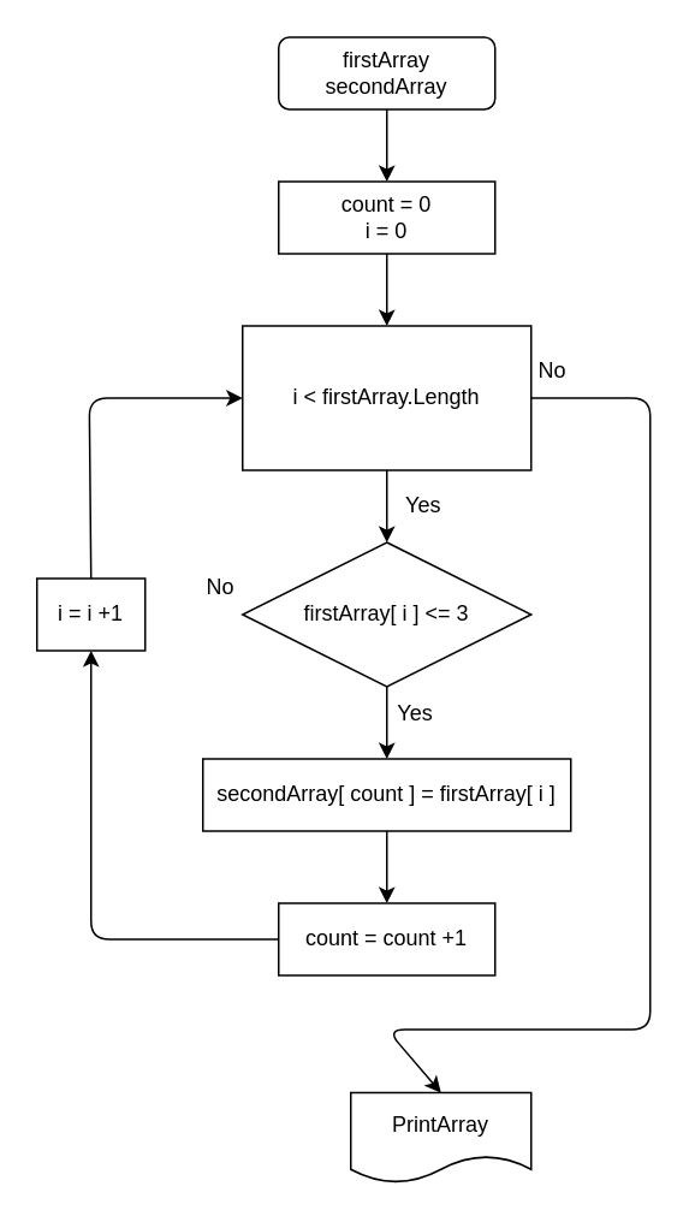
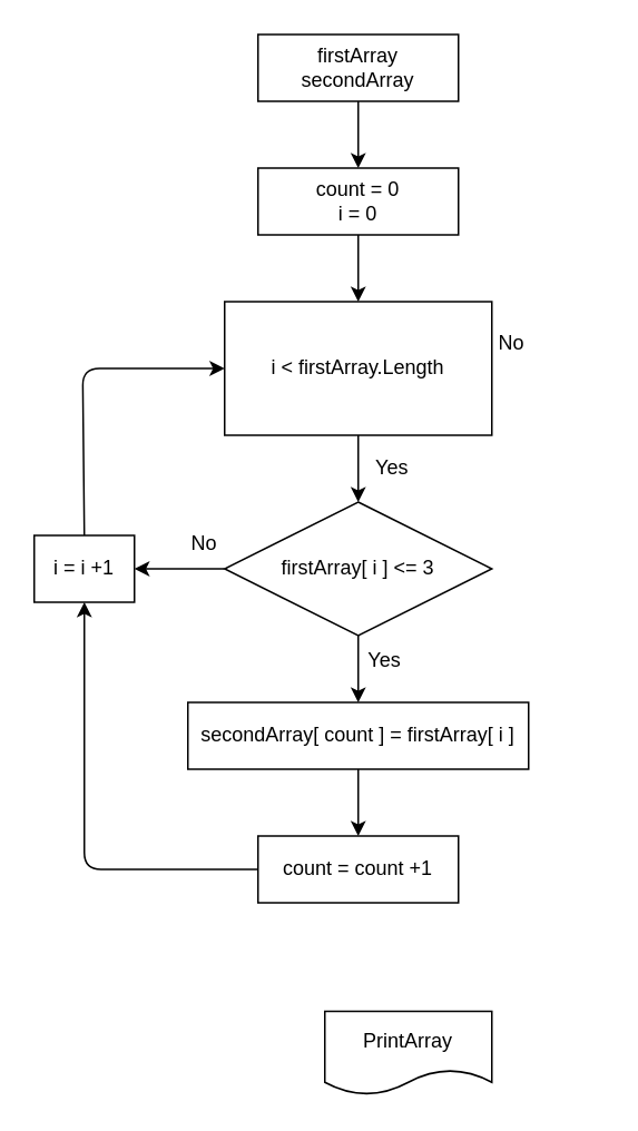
  <mxCell id="0" />
  <mxCell id="1" parent="0" />
  <mxCell id="2" style="edgeStyle=none;html=1;entryX=0.5;entryY=0;entryDx=0;entryDy=0;" parent="1" source="3" target="5" edge="1"><mxGeometry relative="1" as="geometry"><mxPoint x="210" y="100" as="targetPoint" /></mxGeometry></mxCell>
- <mxCell id="3" value="firstArray&lt;br&gt;secondArray" style="whiteSpace=wrap;html=1;rounded=1;" parent="1" vertex="1"><mxGeometry x="154" width="120" height="40" as="geometry" y="20" /></mxCell>
+ <mxCell id="3" value="firstArray&lt;br&gt;secondArray" style="rounded=0;whiteSpace=wrap;html=1;" parent="1" vertex="1"><mxGeometry x="154" width="120" height="40" as="geometry" y="20" /></mxCell>
  <mxCell id="4" style="edgeStyle=none;html=1;entryX=0.5;entryY=0;entryDx=0;entryDy=0;" parent="1" source="5" target="8" edge="1"><mxGeometry relative="1" as="geometry" /></mxCell>
  <mxCell id="5" value="count = 0&lt;br&gt;i = 0" style="rounded=0;whiteSpace=wrap;html=1;" parent="1" vertex="1"><mxGeometry x="154" y="100" width="120" height="40" as="geometry" /></mxCell>
  <mxCell id="6" style="edgeStyle=none;html=1;entryX=0.5;entryY=0;entryDx=0;entryDy=0;" parent="1" source="8" target="11" edge="1"><mxGeometry relative="1" as="geometry" /></mxCell>
- <mxCell id="7" style="edgeStyle=none;html=1;entryX=0.5;entryY=0;entryDx=0;entryDy=0;exitX=1;exitY=0.5;exitDx=0;exitDy=0;" parent="1" source="8" target="21" edge="1"><mxGeometry relative="1" as="geometry"><Array as="points"><mxPoint x="360" y="220" /><mxPoint x="360" y="570" /><mxPoint x="214" y="570" /></Array></mxGeometry></mxCell>
  <mxCell id="8" value="i &amp;lt; firstArray.Length" style="whiteSpace=wrap;html=1;rounded=0;" parent="1" vertex="1"><mxGeometry x="134" y="180" width="160" height="80" as="geometry" /></mxCell>
  <mxCell id="9" style="edgeStyle=none;html=1;entryX=0.5;entryY=0;entryDx=0;entryDy=0;" parent="1" source="11" target="13" edge="1"><mxGeometry relative="1" as="geometry" /></mxCell>
+ <mxCell id="10" style="edgeStyle=none;html=1;entryX=1;entryY=0.5;entryDx=0;entryDy=0;" parent="1" source="11" target="19" edge="1"><mxGeometry relative="1" as="geometry"><mxPoint x="-126" y="440" as="targetPoint" /></mxGeometry></mxCell>
  <mxCell id="11" value="firstArray[ i ] &amp;lt;= 3" style="rhombus;whiteSpace=wrap;html=1;" parent="1" vertex="1"><mxGeometry x="134" y="300" width="160" height="80" as="geometry" /></mxCell>
  <mxCell id="12" style="edgeStyle=none;html=1;entryX=0.5;entryY=0;entryDx=0;entryDy=0;" parent="1" source="13" target="15" edge="1"><mxGeometry relative="1" as="geometry" /></mxCell>
  <mxCell id="13" value="secondArray[ count ] = firstArray[ i ]" style="rounded=0;whiteSpace=wrap;html=1;" parent="1" vertex="1"><mxGeometry x="112" y="420" width="204" height="40" as="geometry" /></mxCell>
  <mxCell id="14" style="edgeStyle=none;html=1;entryX=0.5;entryY=1;entryDx=0;entryDy=0;" parent="1" source="15" target="19" edge="1"><mxGeometry relative="1" as="geometry"><Array as="points"><mxPoint x="50" y="520" /></Array><mxPoint x="-156" y="460" as="targetPoint" /></mxGeometry></mxCell>
  <mxCell id="15" value="count = count +1" style="rounded=0;whiteSpace=wrap;html=1;" parent="1" vertex="1"><mxGeometry x="154" y="500" width="120" height="40" as="geometry" /></mxCell>
  <mxCell id="16" value="Yes" style="text;html=1;strokeColor=none;fillColor=none;align=center;verticalAlign=middle;whiteSpace=wrap;rounded=0;" parent="1" vertex="1"><mxGeometry x="220" y="390" width="20" height="10" as="geometry" /></mxCell>
  <mxCell id="17" value="No" style="text;html=1;strokeColor=none;fillColor=none;align=center;verticalAlign=middle;whiteSpace=wrap;rounded=0;" parent="1" vertex="1"><mxGeometry x="296" y="200" width="20" height="10" as="geometry" /></mxCell>
  <mxCell id="18" style="edgeStyle=none;html=1;entryX=0;entryY=0.5;entryDx=0;entryDy=0;exitX=0.5;exitY=0;exitDx=0;exitDy=0;" parent="1" source="19" target="8" edge="1"><mxGeometry relative="1" as="geometry"><Array as="points"><mxPoint x="49" y="220" /></Array><mxPoint x="49" y="310" as="sourcePoint" /></mxGeometry></mxCell>
  <mxCell id="19" value="i = i +1" style="rounded=0;whiteSpace=wrap;html=1;" parent="1" vertex="1"><mxGeometry x="20" y="320" width="60" height="40" as="geometry" /></mxCell>
  <mxCell id="20" value="No" style="text;html=1;strokeColor=none;fillColor=none;align=center;verticalAlign=middle;whiteSpace=wrap;rounded=0;" parent="1" vertex="1"><mxGeometry x="112" y="320" width="20" height="10" as="geometry" /></mxCell>
  <mxCell id="21" value="PrintArray" style="shape=document;whiteSpace=wrap;html=1;boundedLbl=1;" parent="1" vertex="1"><mxGeometry x="194" y="605" width="100" height="50" as="geometry" /></mxCell>
  <mxCell id="22" value="Yes" style="text;html=1;align=center;verticalAlign=middle;resizable=0;points=[];autosize=1;strokeColor=none;fillColor=none;" vertex="1" parent="1"><mxGeometry x="214" y="270" width="40" height="20" as="geometry" /></mxCell>
